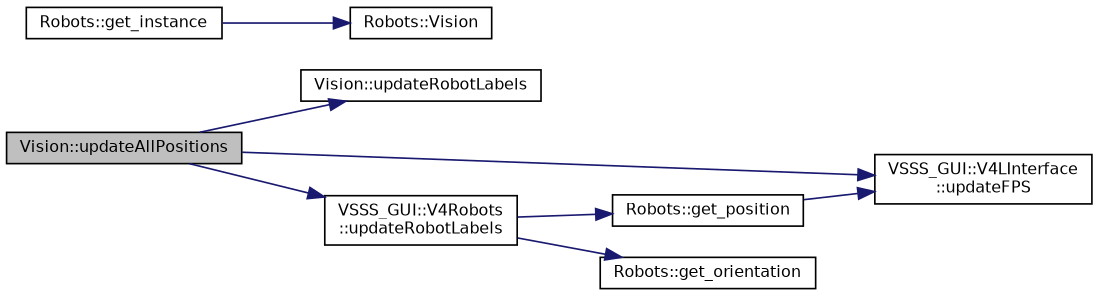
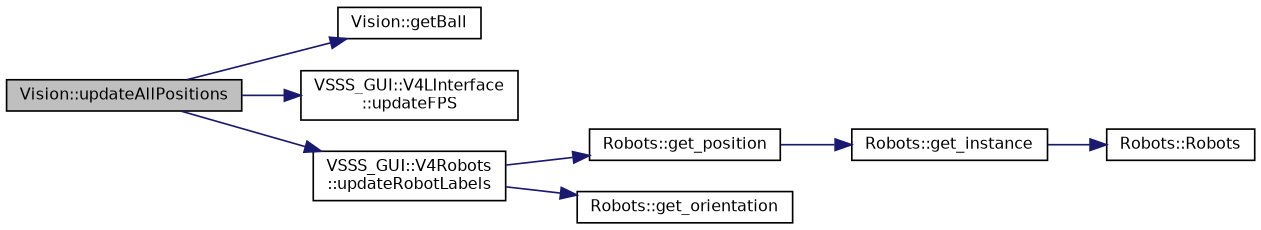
  digraph {
    rankdir=LR
    node [color=black fillcolor=white fontname=Helvetica fontsize=10 shape=record style=filled]
    edge [color=midnightblue fontname=Helvetica fontsize=10 labelfontname=Helvetica labelfontsize=10 style=solid]
    n1 [fillcolor=grey75 fontcolor=black height=0.2 label="Vision::updateAllPositions" width=0.4]
-   n2 [height=0.2 label="Vision::updateRobotLabels" width=0.4]
+   n2 [height=0.2 label="Vision::getBall" width=0.4]
    n3 [height=0.2 label="VSSS_GUI::V4LInterface\l::updateFPS" width=0.4]
    n4 [height=0.2 label="VSSS_GUI::V4Robots\l::updateRobotLabels" width=0.4]
    n5 [height=0.2 label="Robots::get_position" width=0.4]
    n6 [height=0.2 label="Robots::get_orientation" width=0.4]
    n7 [height=0.2 label="Robots::get_instance" width=0.4]
-   n8 [height=0.2 label="Robots::Vision" width=0.4]
+   n8 [height=0.2 label="Robots::Robots" width=0.4]
    n1 -> n2
    n1 -> n3
    n1 -> n4
    n4 -> n5
    n4 -> n6
-   n5 -> n3
+   n5 -> n7
    n7 -> n8
  }
